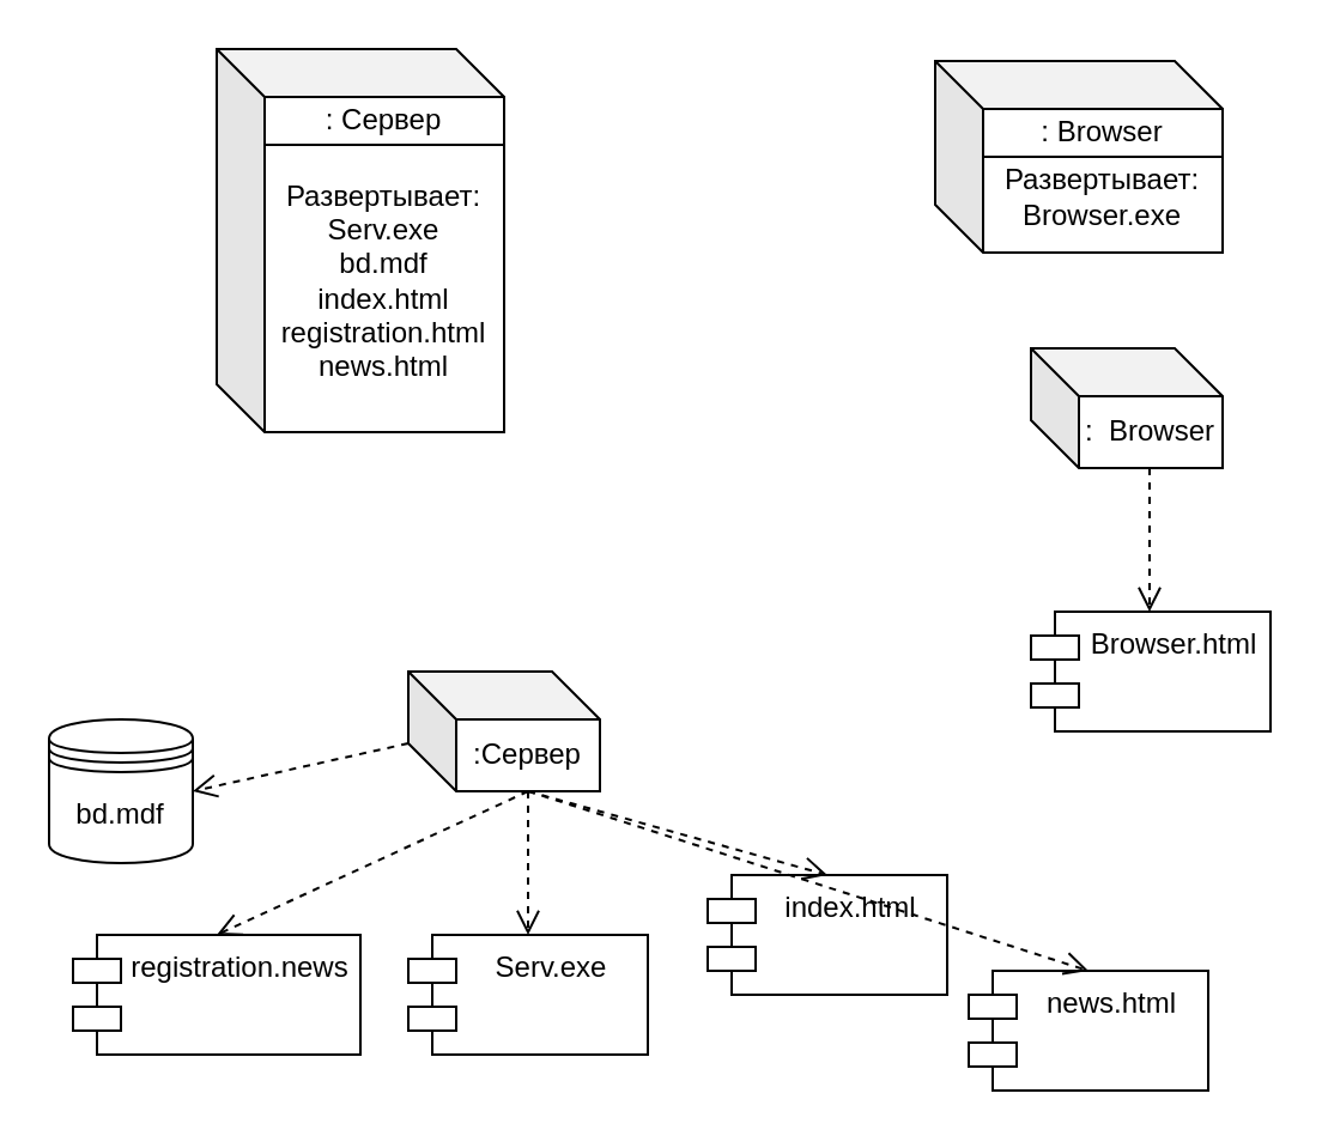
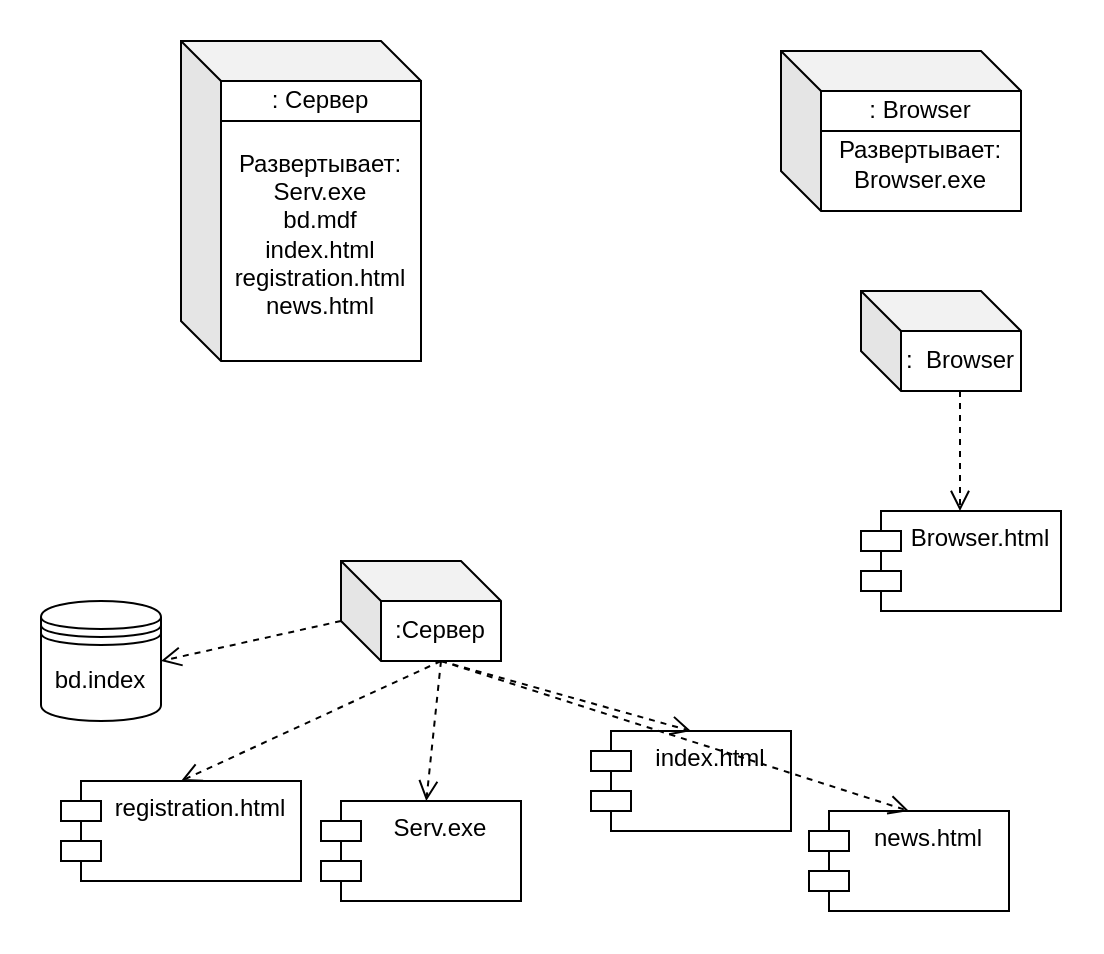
  <mxCell id="0" />
  <mxCell id="1" parent="0" />
  <mxCell id="2" value="&lt;br&gt;Развертывает:&lt;br&gt;Serv.exe&lt;br&gt;bd.mdf&lt;br&gt;index.html&lt;br&gt;registration.html&lt;br&gt;news.html" style="shape=cube;whiteSpace=wrap;html=1;boundedLbl=1;backgroundOutline=1;darkOpacity=0.05;darkOpacity2=0.1;" vertex="1" parent="1"><mxGeometry x="90" y="20" width="120" height="160" as="geometry" /></mxCell>
  <mxCell id="3" value=": Сервер" style="rounded=0;whiteSpace=wrap;html=1;" vertex="1" parent="1"><mxGeometry x="110" y="40" width="100" height="20" as="geometry" /></mxCell>
  <mxCell id="4" value=":Сервер" style="shape=cube;whiteSpace=wrap;html=1;boundedLbl=1;backgroundOutline=1;darkOpacity=0.05;darkOpacity2=0.1;" vertex="1" parent="1"><mxGeometry x="170" y="280" width="80" height="50" as="geometry" /></mxCell>
- <mxCell id="5" value="Serv.exe" style="shape=module;align=left;spacingLeft=20;align=center;verticalAlign=top;" vertex="1" parent="1"><mxGeometry x="170" y="390" width="100" height="50" as="geometry" /></mxCell>
+ <mxCell id="5" value="Serv.exe" style="shape=module;align=left;spacingLeft=20;align=center;verticalAlign=top;" vertex="1" parent="1"><mxGeometry x="160" y="400" width="100" height="50" as="geometry" /></mxCell>
  <mxCell id="6" value="&lt;br&gt;Развертывает:&lt;br&gt;Browser.exe" style="shape=cube;whiteSpace=wrap;html=1;boundedLbl=1;backgroundOutline=1;darkOpacity=0.05;darkOpacity2=0.1;" vertex="1" parent="1"><mxGeometry x="390" y="25" width="120" height="80" as="geometry" /></mxCell>
  <mxCell id="7" value=": Browser" style="rounded=0;whiteSpace=wrap;html=1;" vertex="1" parent="1"><mxGeometry x="410" y="45" width="100" height="20" as="geometry" /></mxCell>
  <mxCell id="8" value=":&amp;nbsp; Browser" style="shape=cube;whiteSpace=wrap;html=1;boundedLbl=1;backgroundOutline=1;darkOpacity=0.05;darkOpacity2=0.1;" vertex="1" parent="1"><mxGeometry x="430" y="145" width="80" height="50" as="geometry" /></mxCell>
  <mxCell id="9" value="Browser.html" style="shape=module;align=left;spacingLeft=20;align=center;verticalAlign=top;" vertex="1" parent="1"><mxGeometry x="430" y="255" width="100" height="50" as="geometry" /></mxCell>
  <mxCell id="10" value="&lt;br&gt;" style="html=1;verticalAlign=bottom;endArrow=open;dashed=1;endSize=8;exitX=0;exitY=0;exitDx=50;exitDy=50;exitPerimeter=0;" edge="1" parent="1" source="4" target="5"><mxGeometry relative="1" as="geometry"><mxPoint x="200" y="340" as="sourcePoint" /><mxPoint x="120" y="340" as="targetPoint" /></mxGeometry></mxCell>
  <mxCell id="11" value="&lt;br&gt;" style="html=1;verticalAlign=bottom;endArrow=open;dashed=1;endSize=8;exitX=0;exitY=0;exitDx=50;exitDy=50;exitPerimeter=0;" edge="1" parent="1"><mxGeometry relative="1" as="geometry"><mxPoint x="479.5" y="195" as="sourcePoint" /><mxPoint x="479.5" y="255" as="targetPoint" /></mxGeometry></mxCell>
  <mxCell id="12" value="index.html" style="shape=module;align=left;spacingLeft=20;align=center;verticalAlign=top;" vertex="1" parent="1"><mxGeometry x="295" y="365" width="100" height="50" as="geometry" /></mxCell>
- <mxCell id="13" value="registration.news" style="shape=module;align=left;spacingLeft=20;align=center;verticalAlign=top;" vertex="1" parent="1"><mxGeometry x="30" y="390" width="120" height="50" as="geometry" /></mxCell>
+ <mxCell id="13" value="registration.html" style="shape=module;align=left;spacingLeft=20;align=center;verticalAlign=top;" vertex="1" parent="1"><mxGeometry x="30" y="390" width="120" height="50" as="geometry" /></mxCell>
  <mxCell id="14" value="news.html" style="shape=module;align=left;spacingLeft=20;align=center;verticalAlign=top;" vertex="1" parent="1"><mxGeometry x="404" y="405" width="100" height="50" as="geometry" /></mxCell>
- <mxCell id="15" value="bd.mdf" style="shape=datastore;whiteSpace=wrap;html=1;" vertex="1" parent="1"><mxGeometry x="20" y="300" width="60" height="60" as="geometry" /></mxCell>
+ <mxCell id="15" value="bd.index" style="shape=datastore;whiteSpace=wrap;html=1;" vertex="1" parent="1"><mxGeometry x="20" y="300" width="60" height="60" as="geometry" /></mxCell>
  <mxCell id="16" value="&lt;br&gt;" style="html=1;verticalAlign=bottom;endArrow=open;dashed=1;endSize=8;exitX=0;exitY=0;exitDx=50;exitDy=50;exitPerimeter=0;entryX=0.5;entryY=0;entryDx=0;entryDy=0;" edge="1" parent="1" source="4" target="12"><mxGeometry relative="1" as="geometry"><mxPoint x="230" y="340" as="sourcePoint" /><mxPoint x="230" y="400" as="targetPoint" /></mxGeometry></mxCell>
  <mxCell id="17" value="&lt;br&gt;" style="html=1;verticalAlign=bottom;endArrow=open;dashed=1;endSize=8;exitX=0;exitY=0;exitDx=50;exitDy=50;exitPerimeter=0;entryX=0.5;entryY=0;entryDx=0;entryDy=0;" edge="1" parent="1" source="4" target="14"><mxGeometry relative="1" as="geometry"><mxPoint x="230" y="340" as="sourcePoint" /><mxPoint x="340" y="400" as="targetPoint" /></mxGeometry></mxCell>
  <mxCell id="18" value="&lt;br&gt;" style="html=1;verticalAlign=bottom;endArrow=open;dashed=1;endSize=8;exitX=0;exitY=0;exitDx=50;exitDy=50;exitPerimeter=0;entryX=0.5;entryY=0;entryDx=0;entryDy=0;" edge="1" parent="1" source="4" target="13"><mxGeometry relative="1" as="geometry"><mxPoint x="230" y="340" as="sourcePoint" /><mxPoint x="464" y="400" as="targetPoint" /></mxGeometry></mxCell>
  <mxCell id="19" value="&lt;br&gt;" style="html=1;verticalAlign=bottom;endArrow=open;dashed=1;endSize=8;exitX=0;exitY=0;exitDx=0;exitDy=30;exitPerimeter=0;entryX=1;entryY=0.5;entryDx=0;entryDy=0;" edge="1" parent="1" source="4" target="15"><mxGeometry relative="1" as="geometry"><mxPoint x="230" y="340" as="sourcePoint" /><mxPoint x="100" y="400" as="targetPoint" /></mxGeometry></mxCell>
